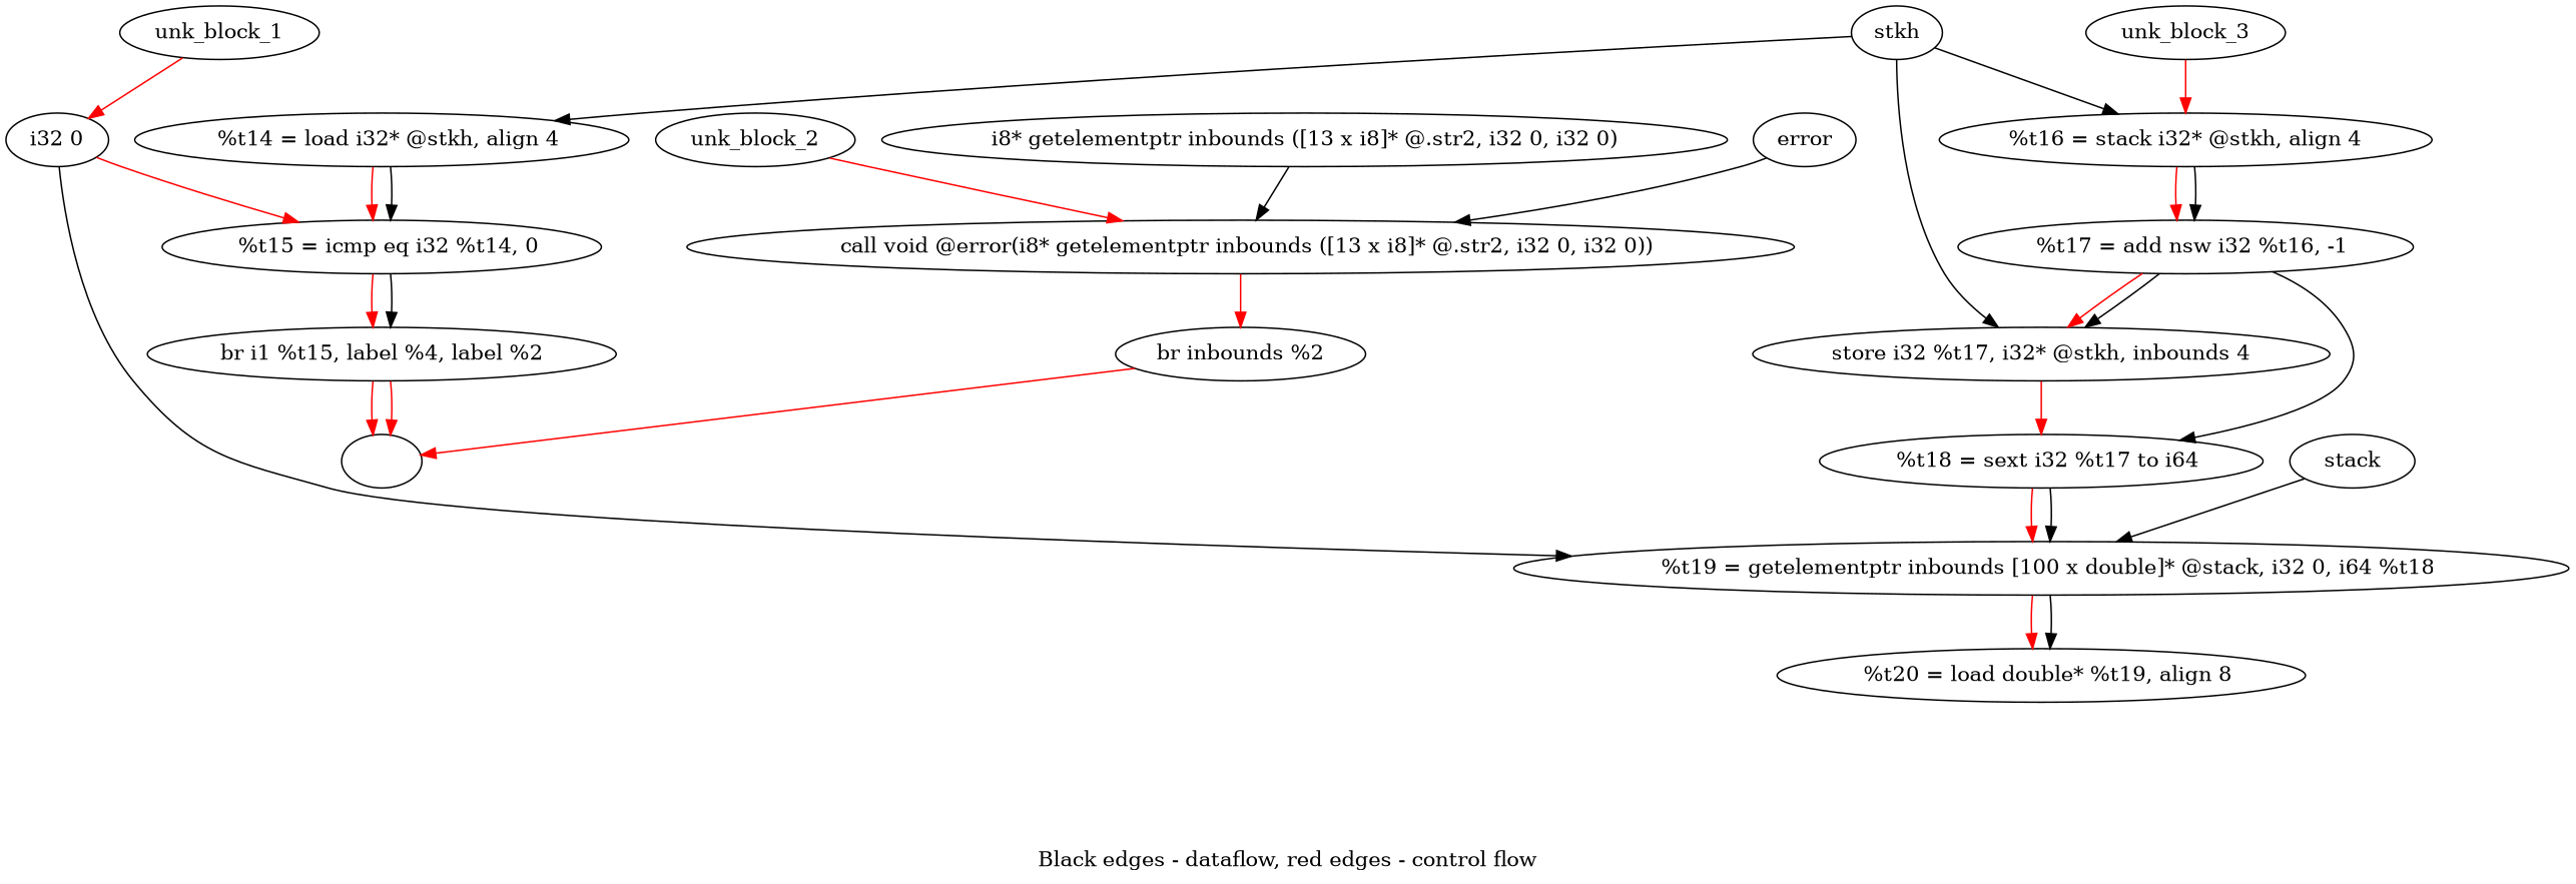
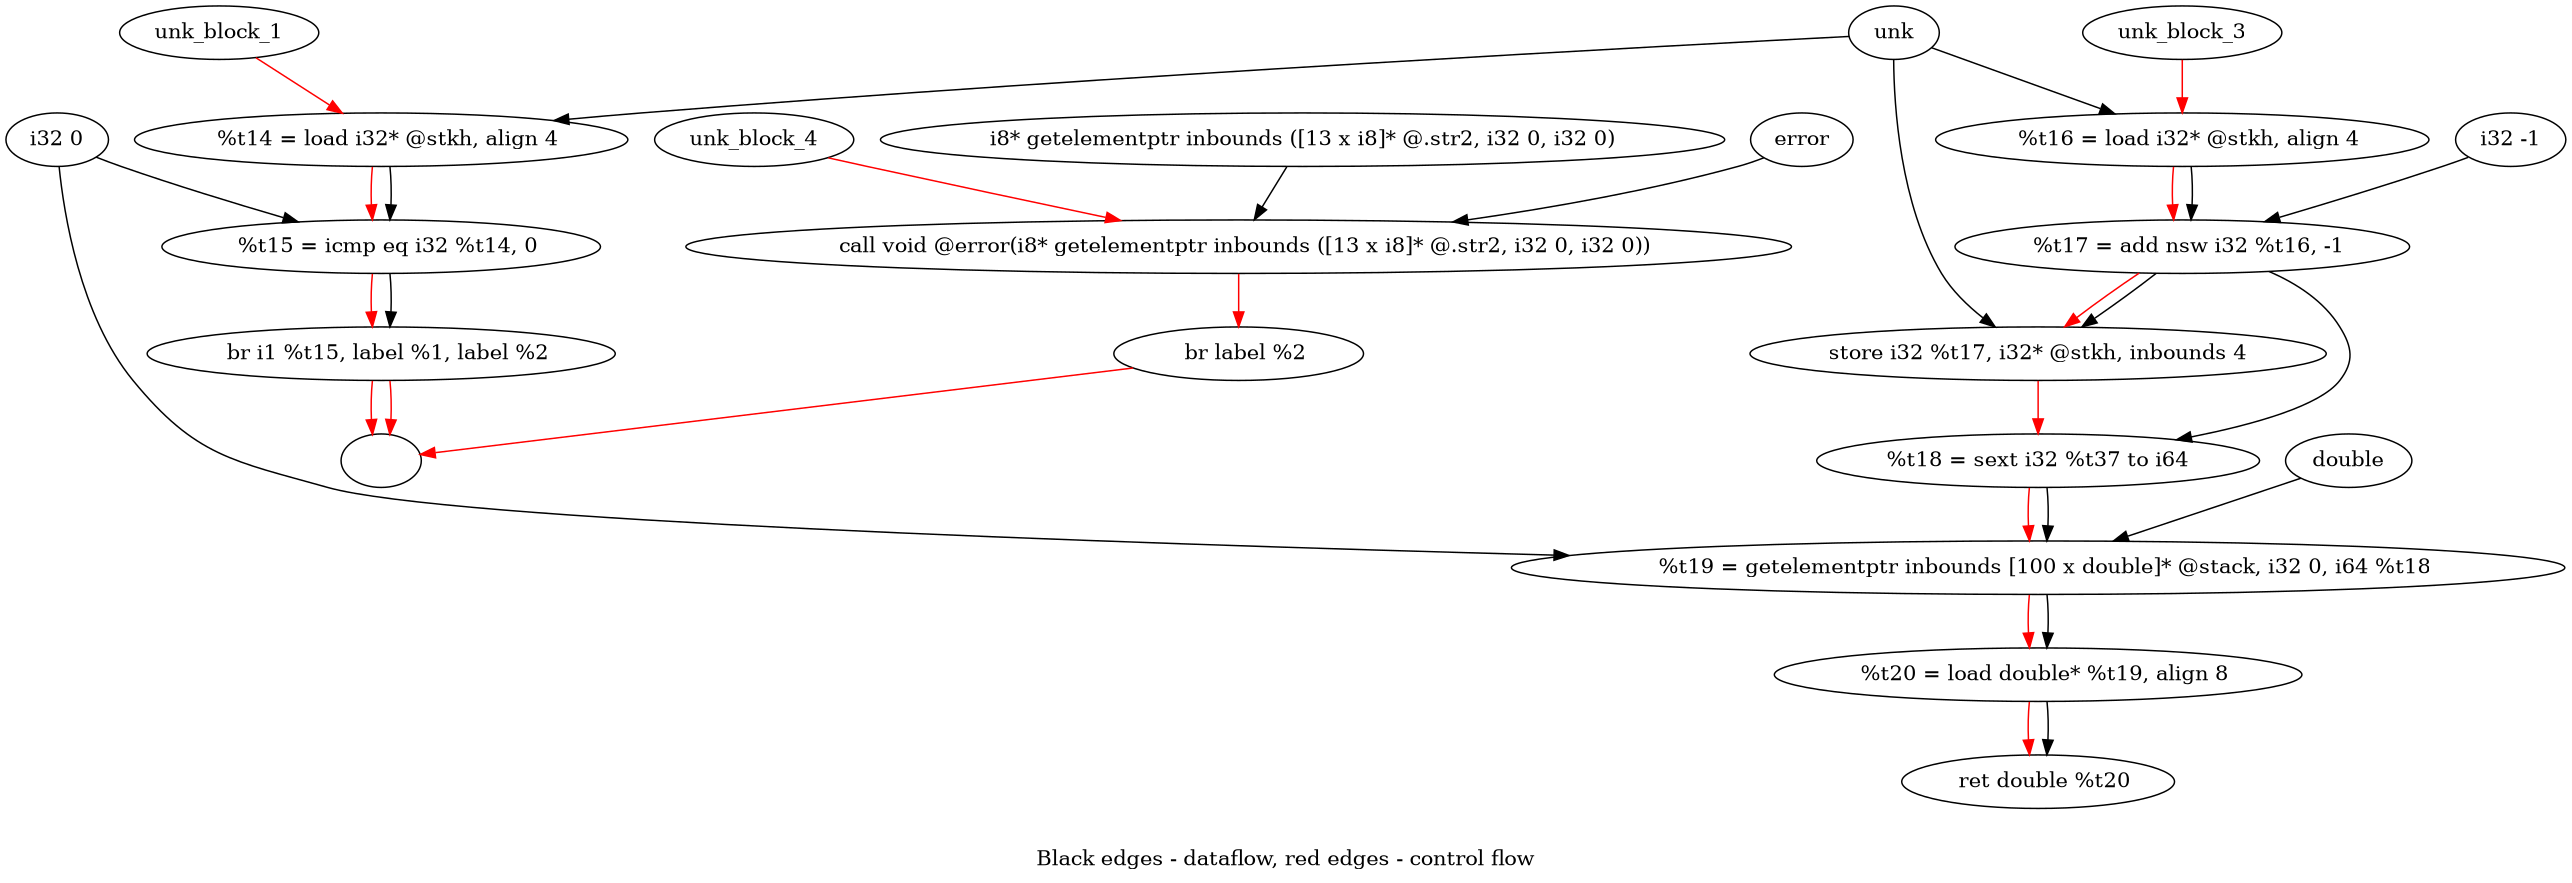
  digraph {
    compound=true
    label="Black edges - dataflow, red edges - control flow"
    n1 [label="  %t14 = load i32* @stkh, align 4"]
    n2 [label="  %t15 = icmp eq i32 %t14, 0"]
-   n3 [label="br i1 %t15, label %4, label %2"]
+   n3 [label="  br i1 %t15, label %1, label %2"]
    ""
    unk_block_1
-   stkh
-   n7 [label="%t16 = stack i32* @stkh, align 4"]
+   stkh [label=unk]
+   n7 [label="  %t16 = load i32* @stkh, align 4"]
    n8 [label="store i32 %t17, i32* @stkh, inbounds 4"]
    n9 [label="  %t17 = add nsw i32 %t16, -1"]
-   n10 [label="  %t18 = sext i32 %t17 to i64"]
+   n10 [label="%t18 = sext i32 %t37 to i64"]
    "i32 0"
    n12 [label="  %t19 = getelementptr inbounds [100 x double]* @stack, i32 0, i64 %t18"]
    n13 [label="  %t20 = load double* %t19, align 8"]
    n14 [label="  call void @error(i8* getelementptr inbounds ([13 x i8]* @.str2, i32 0, i32 0))"]
-   n15 [label="br inbounds %2"]
-   unk_block_2
+   n15 [label="  br label %2"]
+   unk_block_2 [label=unk_block_4]
    "i8* getelementptr inbounds ([13 x i8]* @.str2, i32 0, i32 0)"
    error
+   n19 [label="  ret double %t20"]
    unk_block_3
-   stack
+   "i32 -1"
+   stack [label=double]
    n1 -> n2 [color=red weight=2]
    n1 -> n2
    n2 -> n3 [color=red weight=2]
    n2 -> n3
    n3 -> "" [color=red]
    n3 -> "" [color=red]
-   unk_block_1 -> "i32 0" [color=red]
+   unk_block_1 -> n1 [color=red]
    stkh -> n1
    stkh -> n7
    stkh -> n8
    n7 -> n9 [color=red weight=2]
    n7 -> n9
    n8 -> n10 [color=red weight=2]
    n9 -> n8 [color=red weight=2]
    n9 -> n8
    n9 -> n10
    n10 -> n12 [color=red weight=2]
    n10 -> n12
-   "i32 0" -> n2 [color=red]
+   "i32 0" -> n2
    "i32 0" -> n12
    n12 -> n13 [color=red weight=2]
    n12 -> n13
+   n13 -> n19 [color=red weight=2]
+   n13 -> n19
    n14 -> n15 [color=red weight=2]
    n15 -> "" [color=red]
    unk_block_2 -> n14 [color=red]
    "i8* getelementptr inbounds ([13 x i8]* @.str2, i32 0, i32 0)" -> n14
    error -> n14
    unk_block_3 -> n7 [color=red]
+   "i32 -1" -> n9
    stack -> n12
  }
